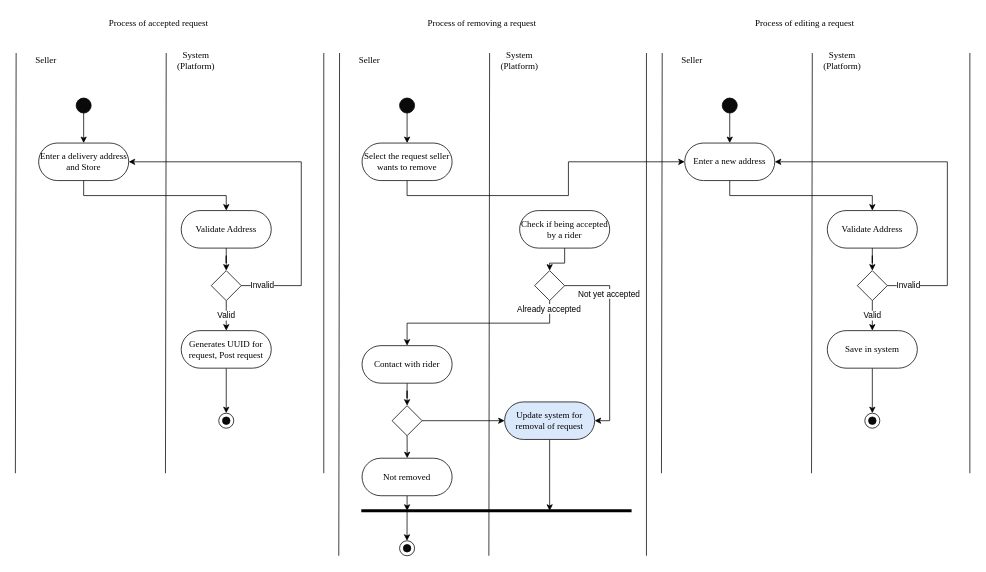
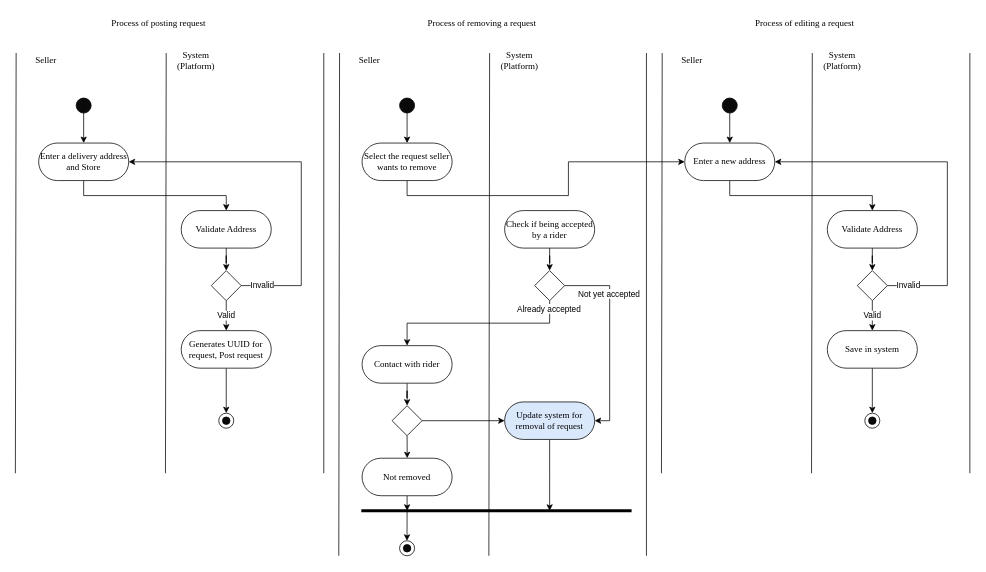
  <mxCell id="0" />
  <mxCell id="1" parent="0" />
- <mxCell id="2" value="Process of accepted request" style="text;html=1;strokeColor=none;fillColor=none;align=center;verticalAlign=middle;whiteSpace=wrap;rounded=0;fontSize=12;fontFamily=Times New Roman;" parent="1" vertex="1"><mxGeometry x="21" y="20" width="380" height="20" as="geometry" /></mxCell>
+ <mxCell id="2" value="Process of posting request" style="text;html=1;strokeColor=none;fillColor=none;align=center;verticalAlign=middle;whiteSpace=wrap;rounded=0;fontSize=12;fontFamily=Times New Roman;" parent="1" vertex="1"><mxGeometry x="21" y="20" width="380" height="20" as="geometry" /></mxCell>
  <mxCell id="3" value="Seller" style="text;html=1;strokeColor=none;fillColor=none;align=center;verticalAlign=middle;whiteSpace=wrap;rounded=0;fontSize=12;fontFamily=Times New Roman;" parent="1" vertex="1"><mxGeometry x="21" y="70" width="80" height="20" as="geometry" /></mxCell>
  <mxCell id="4" value="System (Platform)" style="text;html=1;strokeColor=none;fillColor=none;align=center;verticalAlign=middle;whiteSpace=wrap;rounded=0;fontSize=12;fontFamily=Times New Roman;" parent="1" vertex="1"><mxGeometry x="221" y="70" width="80" height="20" as="geometry" /></mxCell>
  <mxCell id="5" value="" style="endArrow=none;html=1;fontFamily=Times New Roman;fontSize=12;" parent="1" edge="1"><mxGeometry width="50" height="50" relative="1" as="geometry"><mxPoint x="20" y="630" as="sourcePoint" /><mxPoint x="21" y="70" as="targetPoint" /></mxGeometry></mxCell>
  <mxCell id="6" value="" style="endArrow=none;html=1;fontFamily=Times New Roman;fontSize=12;" parent="1" edge="1"><mxGeometry width="50" height="50" relative="1" as="geometry"><mxPoint x="220" y="630" as="sourcePoint" /><mxPoint x="221" y="70" as="targetPoint" /></mxGeometry></mxCell>
  <mxCell id="7" style="edgeStyle=orthogonalEdgeStyle;rounded=0;orthogonalLoop=1;jettySize=auto;html=1;exitX=0.5;exitY=1;exitDx=0;exitDy=0;fontFamily=Times New Roman;fontSize=12;" parent="1" source="8" target="11" edge="1"><mxGeometry relative="1" as="geometry"><mxPoint x="111" y="190" as="targetPoint" /></mxGeometry></mxCell>
  <mxCell id="8" value="" style="ellipse;whiteSpace=wrap;html=1;fontFamily=Times New Roman;fontSize=12;fillColor=#0A0A0A;" parent="1" vertex="1"><mxGeometry x="101" y="130" width="20" height="20" as="geometry" /></mxCell>
  <mxCell id="9" value="" style="endArrow=none;html=1;fontFamily=Times New Roman;fontSize=12;" parent="1" edge="1"><mxGeometry width="50" height="50" relative="1" as="geometry"><mxPoint x="431" y="630" as="sourcePoint" /><mxPoint x="431" y="70" as="targetPoint" /></mxGeometry></mxCell>
  <mxCell id="10" style="edgeStyle=orthogonalEdgeStyle;rounded=0;orthogonalLoop=1;jettySize=auto;html=1;exitX=0.5;exitY=1;exitDx=0;exitDy=0;entryX=0.5;entryY=0;entryDx=0;entryDy=0;strokeWidth=1;" edge="1" parent="1" source="11" target="16"><mxGeometry relative="1" as="geometry" /></mxCell>
  <mxCell id="11" value="Enter a delivery address&lt;br&gt;and Store" style="rounded=1;whiteSpace=wrap;html=1;fontFamily=Times New Roman;fontSize=12;arcSize=50;" vertex="1" parent="1"><mxGeometry x="51" y="190" width="120" height="50" as="geometry" /></mxCell>
  <mxCell id="12" value="" style="group" vertex="1" connectable="0" parent="1"><mxGeometry x="291" y="550" width="20" height="20" as="geometry" /></mxCell>
  <mxCell id="13" value="" style="ellipse;whiteSpace=wrap;html=1;fontFamily=Times New Roman;fontSize=12;fillColor=#FFFFFF;" parent="12" vertex="1"><mxGeometry width="20" height="20" as="geometry" /></mxCell>
  <mxCell id="14" value="" style="ellipse;whiteSpace=wrap;html=1;fontFamily=Times New Roman;fontSize=12;fillColor=#0A0A0A;" parent="12" vertex="1"><mxGeometry x="5" y="5" width="10" height="10" as="geometry" /></mxCell>
  <mxCell id="15" style="edgeStyle=orthogonalEdgeStyle;rounded=0;orthogonalLoop=1;jettySize=auto;html=1;exitX=0.5;exitY=1;exitDx=0;exitDy=0;strokeWidth=1;" edge="1" parent="1" source="16" target="20"><mxGeometry relative="1" as="geometry" /></mxCell>
  <mxCell id="16" value="Validate Address" style="rounded=1;whiteSpace=wrap;html=1;fontFamily=Times New Roman;fontSize=12;arcSize=50;" vertex="1" parent="1"><mxGeometry x="241" y="280" width="120" height="50" as="geometry" /></mxCell>
  <mxCell id="17" style="edgeStyle=orthogonalEdgeStyle;rounded=0;orthogonalLoop=1;jettySize=auto;html=1;exitX=1;exitY=0.5;exitDx=0;exitDy=0;entryX=1;entryY=0.5;entryDx=0;entryDy=0;strokeWidth=1;" edge="1" parent="1" source="20" target="11"><mxGeometry relative="1" as="geometry"><Array as="points"><mxPoint x="401" y="380" /><mxPoint x="401" y="215" /></Array></mxGeometry></mxCell>
  <mxCell id="18" value="Invalid" style="edgeLabel;html=1;align=center;verticalAlign=middle;resizable=0;points=[];" vertex="1" connectable="0" parent="17"><mxGeometry x="-0.935" y="-1" relative="1" as="geometry"><mxPoint x="12.29" y="-1.01" as="offset" /></mxGeometry></mxCell>
  <mxCell id="19" value="Valid" style="edgeStyle=orthogonalEdgeStyle;rounded=0;orthogonalLoop=1;jettySize=auto;html=1;exitX=0.5;exitY=1;exitDx=0;exitDy=0;strokeWidth=1;entryX=0.5;entryY=0;entryDx=0;entryDy=0;" edge="1" parent="1" source="20" target="22"><mxGeometry relative="1" as="geometry"><mxPoint x="391" y="430" as="targetPoint" /></mxGeometry></mxCell>
  <mxCell id="20" value="" style="rhombus;whiteSpace=wrap;html=1;" vertex="1" parent="1"><mxGeometry x="281" y="360" width="40" height="40" as="geometry" /></mxCell>
  <mxCell id="21" style="edgeStyle=orthogonalEdgeStyle;rounded=0;orthogonalLoop=1;jettySize=auto;html=1;exitX=0.5;exitY=1;exitDx=0;exitDy=0;strokeWidth=1;entryX=0.5;entryY=0;entryDx=0;entryDy=0;" edge="1" parent="1" source="22" target="13"><mxGeometry relative="1" as="geometry"><mxPoint x="311" y="550" as="targetPoint" /></mxGeometry></mxCell>
  <mxCell id="22" value="Generates UUID for request, Post request" style="rounded=1;whiteSpace=wrap;html=1;fontFamily=Times New Roman;fontSize=12;arcSize=50;" vertex="1" parent="1"><mxGeometry x="241" y="440" width="120" height="50" as="geometry" /></mxCell>
  <mxCell id="23" value="Process of removing a request" style="text;html=1;strokeColor=none;fillColor=none;align=center;verticalAlign=middle;whiteSpace=wrap;rounded=0;fontSize=12;fontFamily=Times New Roman;" vertex="1" parent="1"><mxGeometry x="452" y="20" width="380" height="20" as="geometry" /></mxCell>
  <mxCell id="24" value="Seller" style="text;html=1;strokeColor=none;fillColor=none;align=center;verticalAlign=middle;whiteSpace=wrap;rounded=0;fontSize=12;fontFamily=Times New Roman;" vertex="1" parent="1"><mxGeometry x="452" y="70" width="80" height="20" as="geometry" /></mxCell>
  <mxCell id="25" value="System (Platform)" style="text;html=1;strokeColor=none;fillColor=none;align=center;verticalAlign=middle;whiteSpace=wrap;rounded=0;fontSize=12;fontFamily=Times New Roman;" vertex="1" parent="1"><mxGeometry x="652" y="70" width="80" height="20" as="geometry" /></mxCell>
  <mxCell id="26" value="" style="endArrow=none;html=1;fontFamily=Times New Roman;fontSize=12;" edge="1" parent="1"><mxGeometry width="50" height="50" relative="1" as="geometry"><mxPoint x="451" y="740" as="sourcePoint" /><mxPoint x="452" y="70" as="targetPoint" /></mxGeometry></mxCell>
  <mxCell id="27" value="" style="endArrow=none;html=1;fontFamily=Times New Roman;fontSize=12;" edge="1" parent="1"><mxGeometry width="50" height="50" relative="1" as="geometry"><mxPoint x="651" y="740" as="sourcePoint" /><mxPoint x="652" y="70" as="targetPoint" /></mxGeometry></mxCell>
  <mxCell id="28" style="edgeStyle=orthogonalEdgeStyle;rounded=0;orthogonalLoop=1;jettySize=auto;html=1;exitX=0.5;exitY=1;exitDx=0;exitDy=0;fontFamily=Times New Roman;fontSize=12;" edge="1" parent="1" source="29" target="32"><mxGeometry relative="1" as="geometry"><mxPoint x="542" y="190" as="targetPoint" /></mxGeometry></mxCell>
  <mxCell id="29" value="" style="ellipse;whiteSpace=wrap;html=1;fontFamily=Times New Roman;fontSize=12;fillColor=#0A0A0A;" vertex="1" parent="1"><mxGeometry x="532" y="130" width="20" height="20" as="geometry" /></mxCell>
  <mxCell id="30" value="" style="endArrow=none;html=1;fontFamily=Times New Roman;fontSize=12;" edge="1" parent="1"><mxGeometry width="50" height="50" relative="1" as="geometry"><mxPoint x="861" y="740" as="sourcePoint" /><mxPoint x="861" y="70" as="targetPoint" /></mxGeometry></mxCell>
  <mxCell id="31" style="edgeStyle=orthogonalEdgeStyle;rounded=0;orthogonalLoop=1;jettySize=auto;html=1;exitX=0.5;exitY=1;exitDx=0;exitDy=0;strokeWidth=1;" edge="1" parent="1" source="32" target="62"><mxGeometry relative="1" as="geometry" /></mxCell>
  <mxCell id="32" value="Select the request seller wants to remove" style="rounded=1;whiteSpace=wrap;html=1;fontFamily=Times New Roman;fontSize=12;arcSize=50;" vertex="1" parent="1"><mxGeometry x="482" y="190" width="120" height="50" as="geometry" /></mxCell>
  <mxCell id="33" style="edgeStyle=orthogonalEdgeStyle;rounded=0;orthogonalLoop=1;jettySize=auto;html=1;exitX=0.5;exitY=1;exitDx=0;exitDy=0;strokeWidth=1;" edge="1" parent="1" source="34" target="38"><mxGeometry relative="1" as="geometry" /></mxCell>
- <mxCell id="34" value="Check if being accepted by a rider" style="rounded=1;whiteSpace=wrap;html=1;fontFamily=Times New Roman;fontSize=12;arcSize=50;" vertex="1" parent="1"><mxGeometry x="692" y="280" width="120" height="50" as="geometry" /></mxCell>
+ <mxCell id="34" value="Check if being accepted by a rider" style="rounded=1;whiteSpace=wrap;html=1;fontFamily=Times New Roman;fontSize=12;arcSize=50;" vertex="1" parent="1"><mxGeometry x="672" y="280" width="120" height="50" as="geometry" /></mxCell>
  <mxCell id="35" value="Already accepted" style="edgeStyle=orthogonalEdgeStyle;rounded=0;orthogonalLoop=1;jettySize=auto;html=1;exitX=0.5;exitY=1;exitDx=0;exitDy=0;strokeWidth=1;entryX=0.5;entryY=0;entryDx=0;entryDy=0;" edge="1" parent="1" source="38" target="40"><mxGeometry x="-0.913" y="-1" relative="1" as="geometry"><mxPoint x="822" y="430" as="targetPoint" /><mxPoint as="offset" /></mxGeometry></mxCell>
  <mxCell id="36" style="edgeStyle=orthogonalEdgeStyle;rounded=0;orthogonalLoop=1;jettySize=auto;html=1;exitX=1;exitY=0.5;exitDx=0;exitDy=0;entryX=1;entryY=0.5;entryDx=0;entryDy=0;strokeWidth=1;" edge="1" parent="1" source="38" target="47"><mxGeometry relative="1" as="geometry" /></mxCell>
  <mxCell id="37" value="Not yet accepted" style="edgeLabel;html=1;align=center;verticalAlign=middle;resizable=0;points=[];" vertex="1" connectable="0" parent="36"><mxGeometry x="-0.029" y="-2" relative="1" as="geometry"><mxPoint y="-55.83" as="offset" /></mxGeometry></mxCell>
  <mxCell id="38" value="" style="rhombus;whiteSpace=wrap;html=1;" vertex="1" parent="1"><mxGeometry x="712" y="360" width="40" height="40" as="geometry" /></mxCell>
  <mxCell id="39" style="edgeStyle=orthogonalEdgeStyle;rounded=0;orthogonalLoop=1;jettySize=auto;html=1;exitX=0.5;exitY=1;exitDx=0;exitDy=0;strokeWidth=1;" edge="1" parent="1" source="40" target="43"><mxGeometry relative="1" as="geometry" /></mxCell>
  <mxCell id="40" value="Contact with rider" style="rounded=1;whiteSpace=wrap;html=1;fontFamily=Times New Roman;fontSize=12;arcSize=50;" vertex="1" parent="1"><mxGeometry x="482" y="460" width="120" height="50" as="geometry" /></mxCell>
  <mxCell id="41" style="edgeStyle=orthogonalEdgeStyle;rounded=0;orthogonalLoop=1;jettySize=auto;html=1;exitX=1;exitY=0.5;exitDx=0;exitDy=0;strokeWidth=1;entryX=0;entryY=0.5;entryDx=0;entryDy=0;" edge="1" parent="1" source="43" target="47"><mxGeometry relative="1" as="geometry"><mxPoint x="601" y="560.333" as="targetPoint" /></mxGeometry></mxCell>
  <mxCell id="42" style="edgeStyle=orthogonalEdgeStyle;rounded=0;orthogonalLoop=1;jettySize=auto;html=1;exitX=0.5;exitY=1;exitDx=0;exitDy=0;strokeWidth=1;" edge="1" parent="1" source="43"><mxGeometry relative="1" as="geometry"><mxPoint x="542.167" y="610" as="targetPoint" /></mxGeometry></mxCell>
  <mxCell id="43" value="" style="rhombus;whiteSpace=wrap;html=1;" vertex="1" parent="1"><mxGeometry x="522" y="540" width="40" height="40" as="geometry" /></mxCell>
  <mxCell id="44" style="edgeStyle=orthogonalEdgeStyle;rounded=0;orthogonalLoop=1;jettySize=auto;html=1;exitX=0.5;exitY=1;exitDx=0;exitDy=0;strokeWidth=1;" edge="1" parent="1" source="45"><mxGeometry relative="1" as="geometry"><mxPoint x="542" y="680" as="targetPoint" /></mxGeometry></mxCell>
  <mxCell id="45" value="Not removed" style="rounded=1;whiteSpace=wrap;html=1;fontFamily=Times New Roman;fontSize=12;arcSize=50;" vertex="1" parent="1"><mxGeometry x="482" y="610" width="120" height="50" as="geometry" /></mxCell>
  <mxCell id="46" style="edgeStyle=orthogonalEdgeStyle;rounded=0;orthogonalLoop=1;jettySize=auto;html=1;exitX=0.5;exitY=1;exitDx=0;exitDy=0;strokeWidth=1;" edge="1" parent="1" source="47"><mxGeometry relative="1" as="geometry"><mxPoint x="732" y="680" as="targetPoint" /></mxGeometry></mxCell>
  <mxCell id="47" value="Update system for removal of request" style="rounded=1;whiteSpace=wrap;html=1;fontFamily=Times New Roman;fontSize=12;arcSize=50;fillColor=#dae8fc;" vertex="1" parent="1"><mxGeometry x="672" y="535" width="120" height="50" as="geometry" /></mxCell>
  <mxCell id="48" value="" style="group" vertex="1" connectable="0" parent="1"><mxGeometry x="532" y="720" width="20" height="20" as="geometry" /></mxCell>
  <mxCell id="49" value="" style="ellipse;whiteSpace=wrap;html=1;fontFamily=Times New Roman;fontSize=12;fillColor=#FFFFFF;" vertex="1" parent="48"><mxGeometry width="20" height="20" as="geometry" /></mxCell>
  <mxCell id="50" value="" style="ellipse;whiteSpace=wrap;html=1;fontFamily=Times New Roman;fontSize=12;fillColor=#0A0A0A;" vertex="1" parent="48"><mxGeometry x="5" y="5" width="10" height="10" as="geometry" /></mxCell>
  <mxCell id="51" style="edgeStyle=orthogonalEdgeStyle;rounded=0;orthogonalLoop=1;jettySize=auto;html=1;strokeWidth=1;" edge="1" parent="1"><mxGeometry relative="1" as="geometry"><mxPoint x="542" y="680" as="sourcePoint" /><mxPoint x="541.9" y="720" as="targetPoint" /><Array as="points"><mxPoint x="542" y="690" /><mxPoint x="542" y="690" /></Array></mxGeometry></mxCell>
  <mxCell id="52" value="" style="endArrow=none;html=1;strokeWidth=4;" edge="1" parent="1"><mxGeometry width="50" height="50" relative="1" as="geometry"><mxPoint x="481" y="680" as="sourcePoint" /><mxPoint x="841.194" y="680" as="targetPoint" /></mxGeometry></mxCell>
  <mxCell id="53" value="Process of editing a request" style="text;html=1;strokeColor=none;fillColor=none;align=center;verticalAlign=middle;whiteSpace=wrap;rounded=0;fontSize=12;fontFamily=Times New Roman;" vertex="1" parent="1"><mxGeometry x="882" y="20" width="380" height="20" as="geometry" /></mxCell>
  <mxCell id="54" value="Seller" style="text;html=1;strokeColor=none;fillColor=none;align=center;verticalAlign=middle;whiteSpace=wrap;rounded=0;fontSize=12;fontFamily=Times New Roman;" vertex="1" parent="1"><mxGeometry x="882" y="70" width="80" height="20" as="geometry" /></mxCell>
  <mxCell id="55" value="System (Platform)" style="text;html=1;strokeColor=none;fillColor=none;align=center;verticalAlign=middle;whiteSpace=wrap;rounded=0;fontSize=12;fontFamily=Times New Roman;" vertex="1" parent="1"><mxGeometry x="1082" y="70" width="80" height="20" as="geometry" /></mxCell>
  <mxCell id="56" value="" style="endArrow=none;html=1;fontFamily=Times New Roman;fontSize=12;" edge="1" parent="1"><mxGeometry width="50" height="50" relative="1" as="geometry"><mxPoint x="881" y="630" as="sourcePoint" /><mxPoint x="882" y="70" as="targetPoint" /></mxGeometry></mxCell>
  <mxCell id="57" value="" style="endArrow=none;html=1;fontFamily=Times New Roman;fontSize=12;" edge="1" parent="1"><mxGeometry width="50" height="50" relative="1" as="geometry"><mxPoint x="1081" y="630" as="sourcePoint" /><mxPoint x="1082" y="70" as="targetPoint" /></mxGeometry></mxCell>
  <mxCell id="58" style="edgeStyle=orthogonalEdgeStyle;rounded=0;orthogonalLoop=1;jettySize=auto;html=1;exitX=0.5;exitY=1;exitDx=0;exitDy=0;fontFamily=Times New Roman;fontSize=12;" edge="1" parent="1" source="59" target="62"><mxGeometry relative="1" as="geometry"><mxPoint x="972" y="190" as="targetPoint" /></mxGeometry></mxCell>
  <mxCell id="59" value="" style="ellipse;whiteSpace=wrap;html=1;fontFamily=Times New Roman;fontSize=12;fillColor=#0A0A0A;" vertex="1" parent="1"><mxGeometry x="962" y="130" width="20" height="20" as="geometry" /></mxCell>
  <mxCell id="60" value="" style="endArrow=none;html=1;fontFamily=Times New Roman;fontSize=12;" edge="1" parent="1"><mxGeometry width="50" height="50" relative="1" as="geometry"><mxPoint x="1292" y="630" as="sourcePoint" /><mxPoint x="1292" y="70" as="targetPoint" /></mxGeometry></mxCell>
  <mxCell id="61" style="edgeStyle=orthogonalEdgeStyle;rounded=0;orthogonalLoop=1;jettySize=auto;html=1;exitX=0.5;exitY=1;exitDx=0;exitDy=0;entryX=0.5;entryY=0;entryDx=0;entryDy=0;strokeWidth=1;" edge="1" parent="1" source="62" target="67"><mxGeometry relative="1" as="geometry" /></mxCell>
  <mxCell id="62" value="Enter a new address" style="rounded=1;whiteSpace=wrap;html=1;fontFamily=Times New Roman;fontSize=12;arcSize=50;" vertex="1" parent="1"><mxGeometry x="912" y="190" width="120" height="50" as="geometry" /></mxCell>
  <mxCell id="63" value="" style="group" vertex="1" connectable="0" parent="1"><mxGeometry x="1152" y="550" width="20" height="20" as="geometry" /></mxCell>
  <mxCell id="64" value="" style="ellipse;whiteSpace=wrap;html=1;fontFamily=Times New Roman;fontSize=12;fillColor=#FFFFFF;" vertex="1" parent="63"><mxGeometry width="20" height="20" as="geometry" /></mxCell>
  <mxCell id="65" value="" style="ellipse;whiteSpace=wrap;html=1;fontFamily=Times New Roman;fontSize=12;fillColor=#0A0A0A;" vertex="1" parent="63"><mxGeometry x="5" y="5" width="10" height="10" as="geometry" /></mxCell>
  <mxCell id="66" style="edgeStyle=orthogonalEdgeStyle;rounded=0;orthogonalLoop=1;jettySize=auto;html=1;exitX=0.5;exitY=1;exitDx=0;exitDy=0;strokeWidth=1;" edge="1" parent="1" source="67" target="71"><mxGeometry relative="1" as="geometry" /></mxCell>
  <mxCell id="67" value="Validate Address" style="rounded=1;whiteSpace=wrap;html=1;fontFamily=Times New Roman;fontSize=12;arcSize=50;" vertex="1" parent="1"><mxGeometry x="1102" y="280" width="120" height="50" as="geometry" /></mxCell>
  <mxCell id="68" style="edgeStyle=orthogonalEdgeStyle;rounded=0;orthogonalLoop=1;jettySize=auto;html=1;exitX=1;exitY=0.5;exitDx=0;exitDy=0;entryX=1;entryY=0.5;entryDx=0;entryDy=0;strokeWidth=1;" edge="1" parent="1" source="71" target="62"><mxGeometry relative="1" as="geometry"><Array as="points"><mxPoint x="1262" y="380" /><mxPoint x="1262" y="215" /></Array></mxGeometry></mxCell>
  <mxCell id="69" value="Invalid" style="edgeLabel;html=1;align=center;verticalAlign=middle;resizable=0;points=[];" vertex="1" connectable="0" parent="68"><mxGeometry x="-0.935" y="-1" relative="1" as="geometry"><mxPoint x="12.29" y="-1.01" as="offset" /></mxGeometry></mxCell>
  <mxCell id="70" value="Valid" style="edgeStyle=orthogonalEdgeStyle;rounded=0;orthogonalLoop=1;jettySize=auto;html=1;exitX=0.5;exitY=1;exitDx=0;exitDy=0;strokeWidth=1;entryX=0.5;entryY=0;entryDx=0;entryDy=0;" edge="1" parent="1" source="71" target="73"><mxGeometry relative="1" as="geometry"><mxPoint x="1252" y="430" as="targetPoint" /></mxGeometry></mxCell>
  <mxCell id="71" value="" style="rhombus;whiteSpace=wrap;html=1;" vertex="1" parent="1"><mxGeometry x="1142" y="360" width="40" height="40" as="geometry" /></mxCell>
  <mxCell id="72" style="edgeStyle=orthogonalEdgeStyle;rounded=0;orthogonalLoop=1;jettySize=auto;html=1;exitX=0.5;exitY=1;exitDx=0;exitDy=0;strokeWidth=1;entryX=0.5;entryY=0;entryDx=0;entryDy=0;" edge="1" parent="1" source="73" target="64"><mxGeometry relative="1" as="geometry"><mxPoint x="1172" y="550" as="targetPoint" /></mxGeometry></mxCell>
  <mxCell id="73" value="Save in system" style="rounded=1;whiteSpace=wrap;html=1;fontFamily=Times New Roman;fontSize=12;arcSize=50;" vertex="1" parent="1"><mxGeometry x="1102" y="440" width="120" height="50" as="geometry" /></mxCell>
